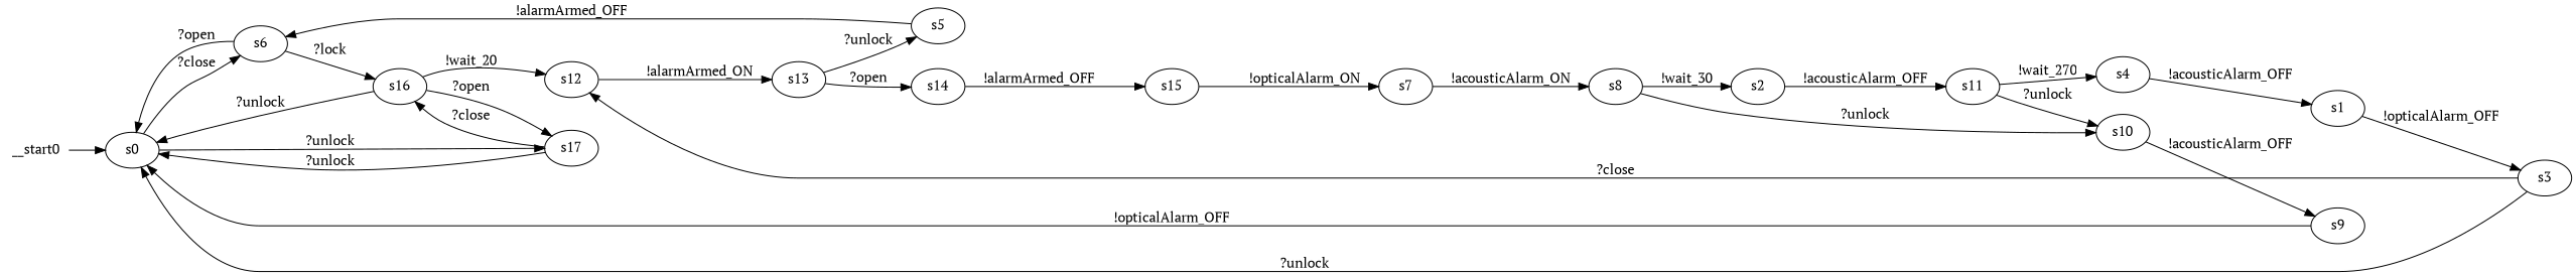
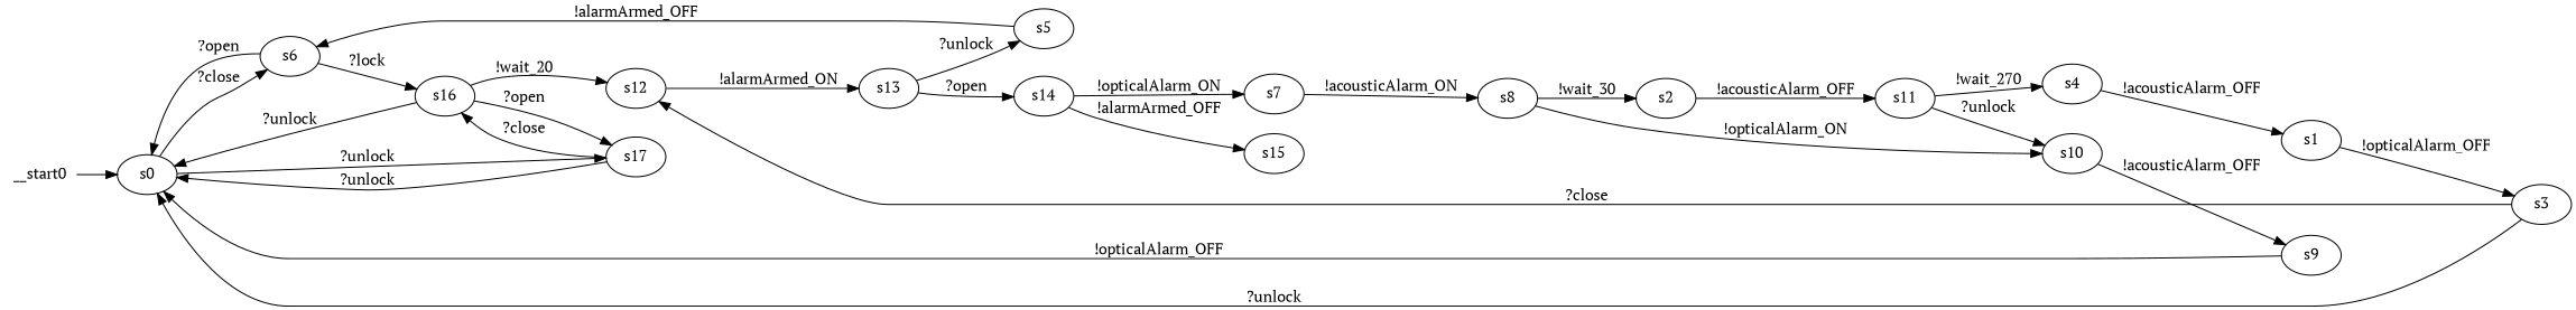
  digraph {
    fontname="PT Serif"
    rankdir=LR
    node [fontname="PT Serif"]
    edge [fontname="PT Serif"]
    n1 [label=s0]
    n2 [label=s6]
    n3 [label=s17]
    n4 [label=s16]
    n5 [label=s3]
    n6 [label=s12]
    s1
    n8 [label=s2]
    n9 [label=s11]
    n10 [label=s4]
    n11 [label=s10]
    n12 [label=s13]
    n13 [label=s5]
    n14 [label=s7]
    n15 [label=s8]
    n16 [label=s9]
    n17 [label=s14]
    n18 [label=s15]
    __start0 [shape=none]
    n1 -> n2 [label="?close"]
    n1 -> n3 [label="?unlock"]
    n2 -> n1 [label="?open"]
    n2 -> n4 [label="?lock"]
    n3 -> n1 [label="?unlock"]
    n3 -> n4 [label="?close"]
    n4 -> n1 [label="?unlock"]
    n4 -> n3 [label="?open"]
    n4 -> n6 [label="!wait_20"]
    n5 -> n1 [label="?unlock"]
    n5 -> n6 [label="?close"]
    n6 -> n12 [label="!alarmArmed_ON"]
    s1 -> n5 [label="!opticalAlarm_OFF"]
    n8 -> n9 [label="!acousticAlarm_OFF"]
    n9 -> n10 [label="!wait_270"]
    n9 -> n11 [label="?unlock"]
    n10 -> s1 [label="!acousticAlarm_OFF"]
    n11 -> n16 [label="!acousticAlarm_OFF"]
    n12 -> n13 [label="?unlock"]
    n12 -> n17 [label="?open"]
    n13 -> n2 [label="!alarmArmed_OFF"]
    n14 -> n15 [label="!acousticAlarm_ON"]
    n15 -> n8 [label="!wait_30"]
-   n15 -> n11 [label="?unlock"]
+   n15 -> n11 [label="!opticalAlarm_ON"]
    n16 -> n1 [label="!opticalAlarm_OFF"]
    n17 -> n18 [label="!alarmArmed_OFF"]
-   n18 -> n14 [label="!opticalAlarm_ON"]
+   n17 -> n14 [label="!opticalAlarm_ON"]
    __start0 -> n1
  }
